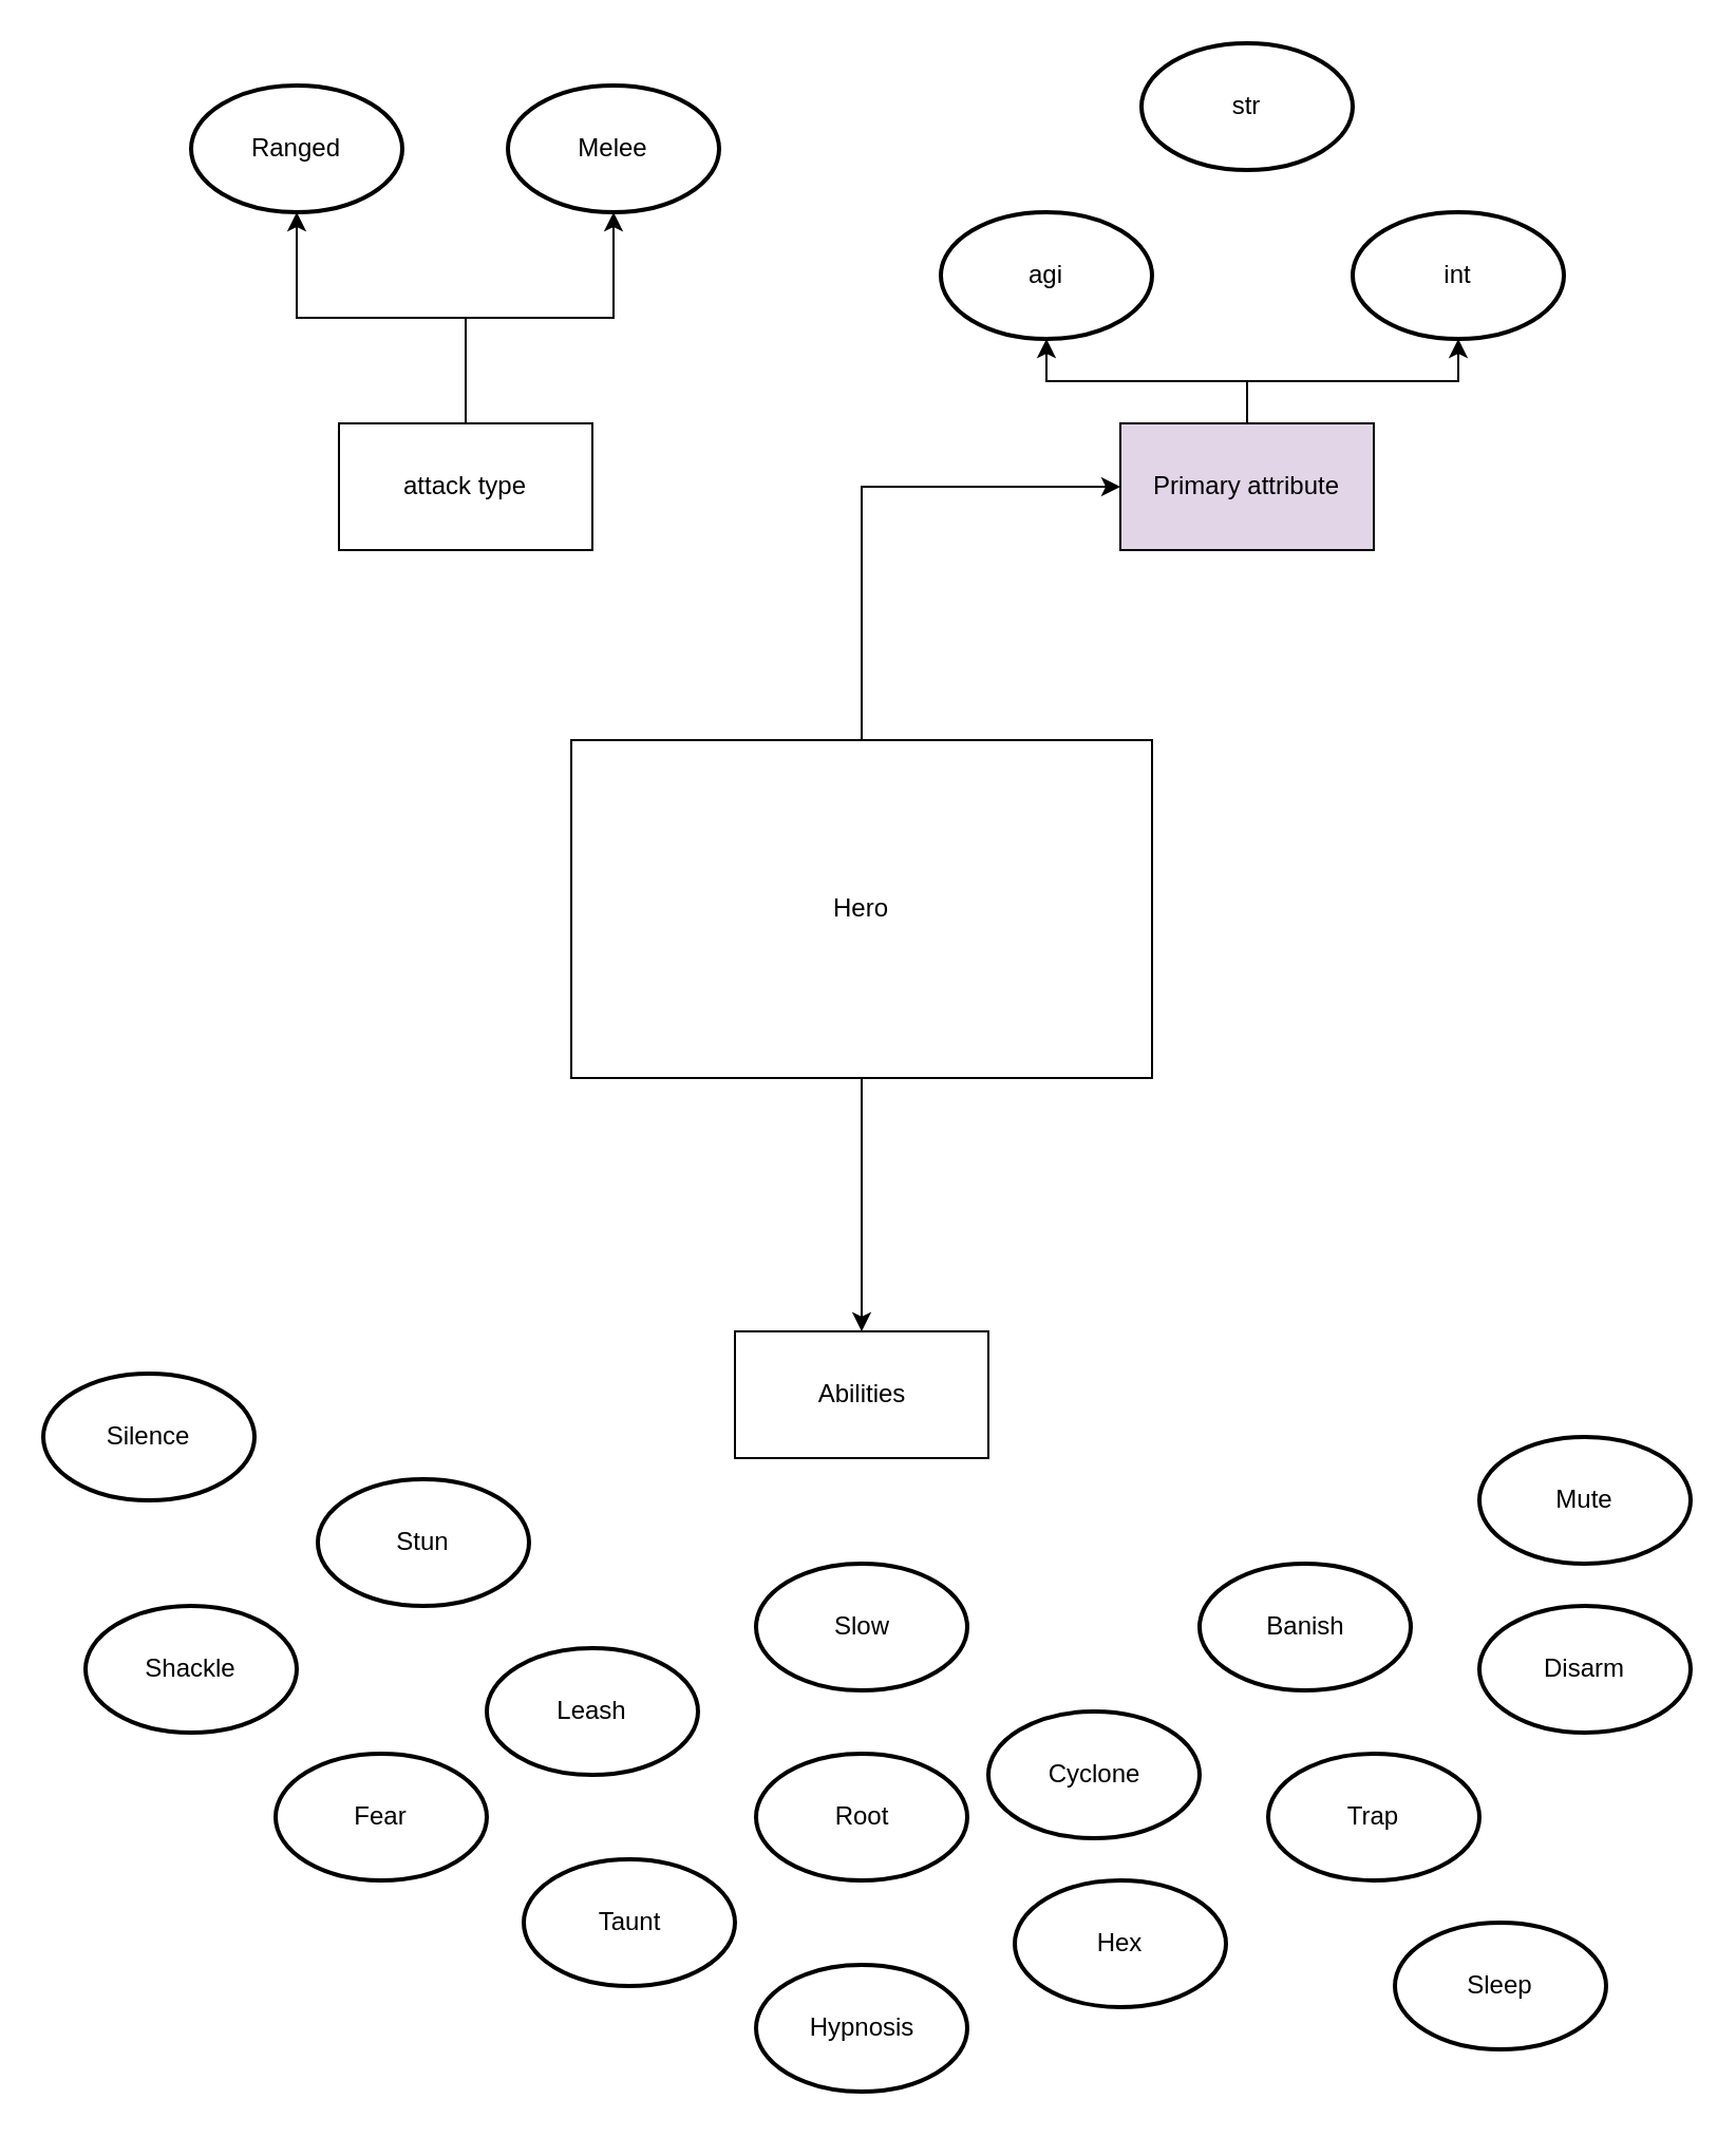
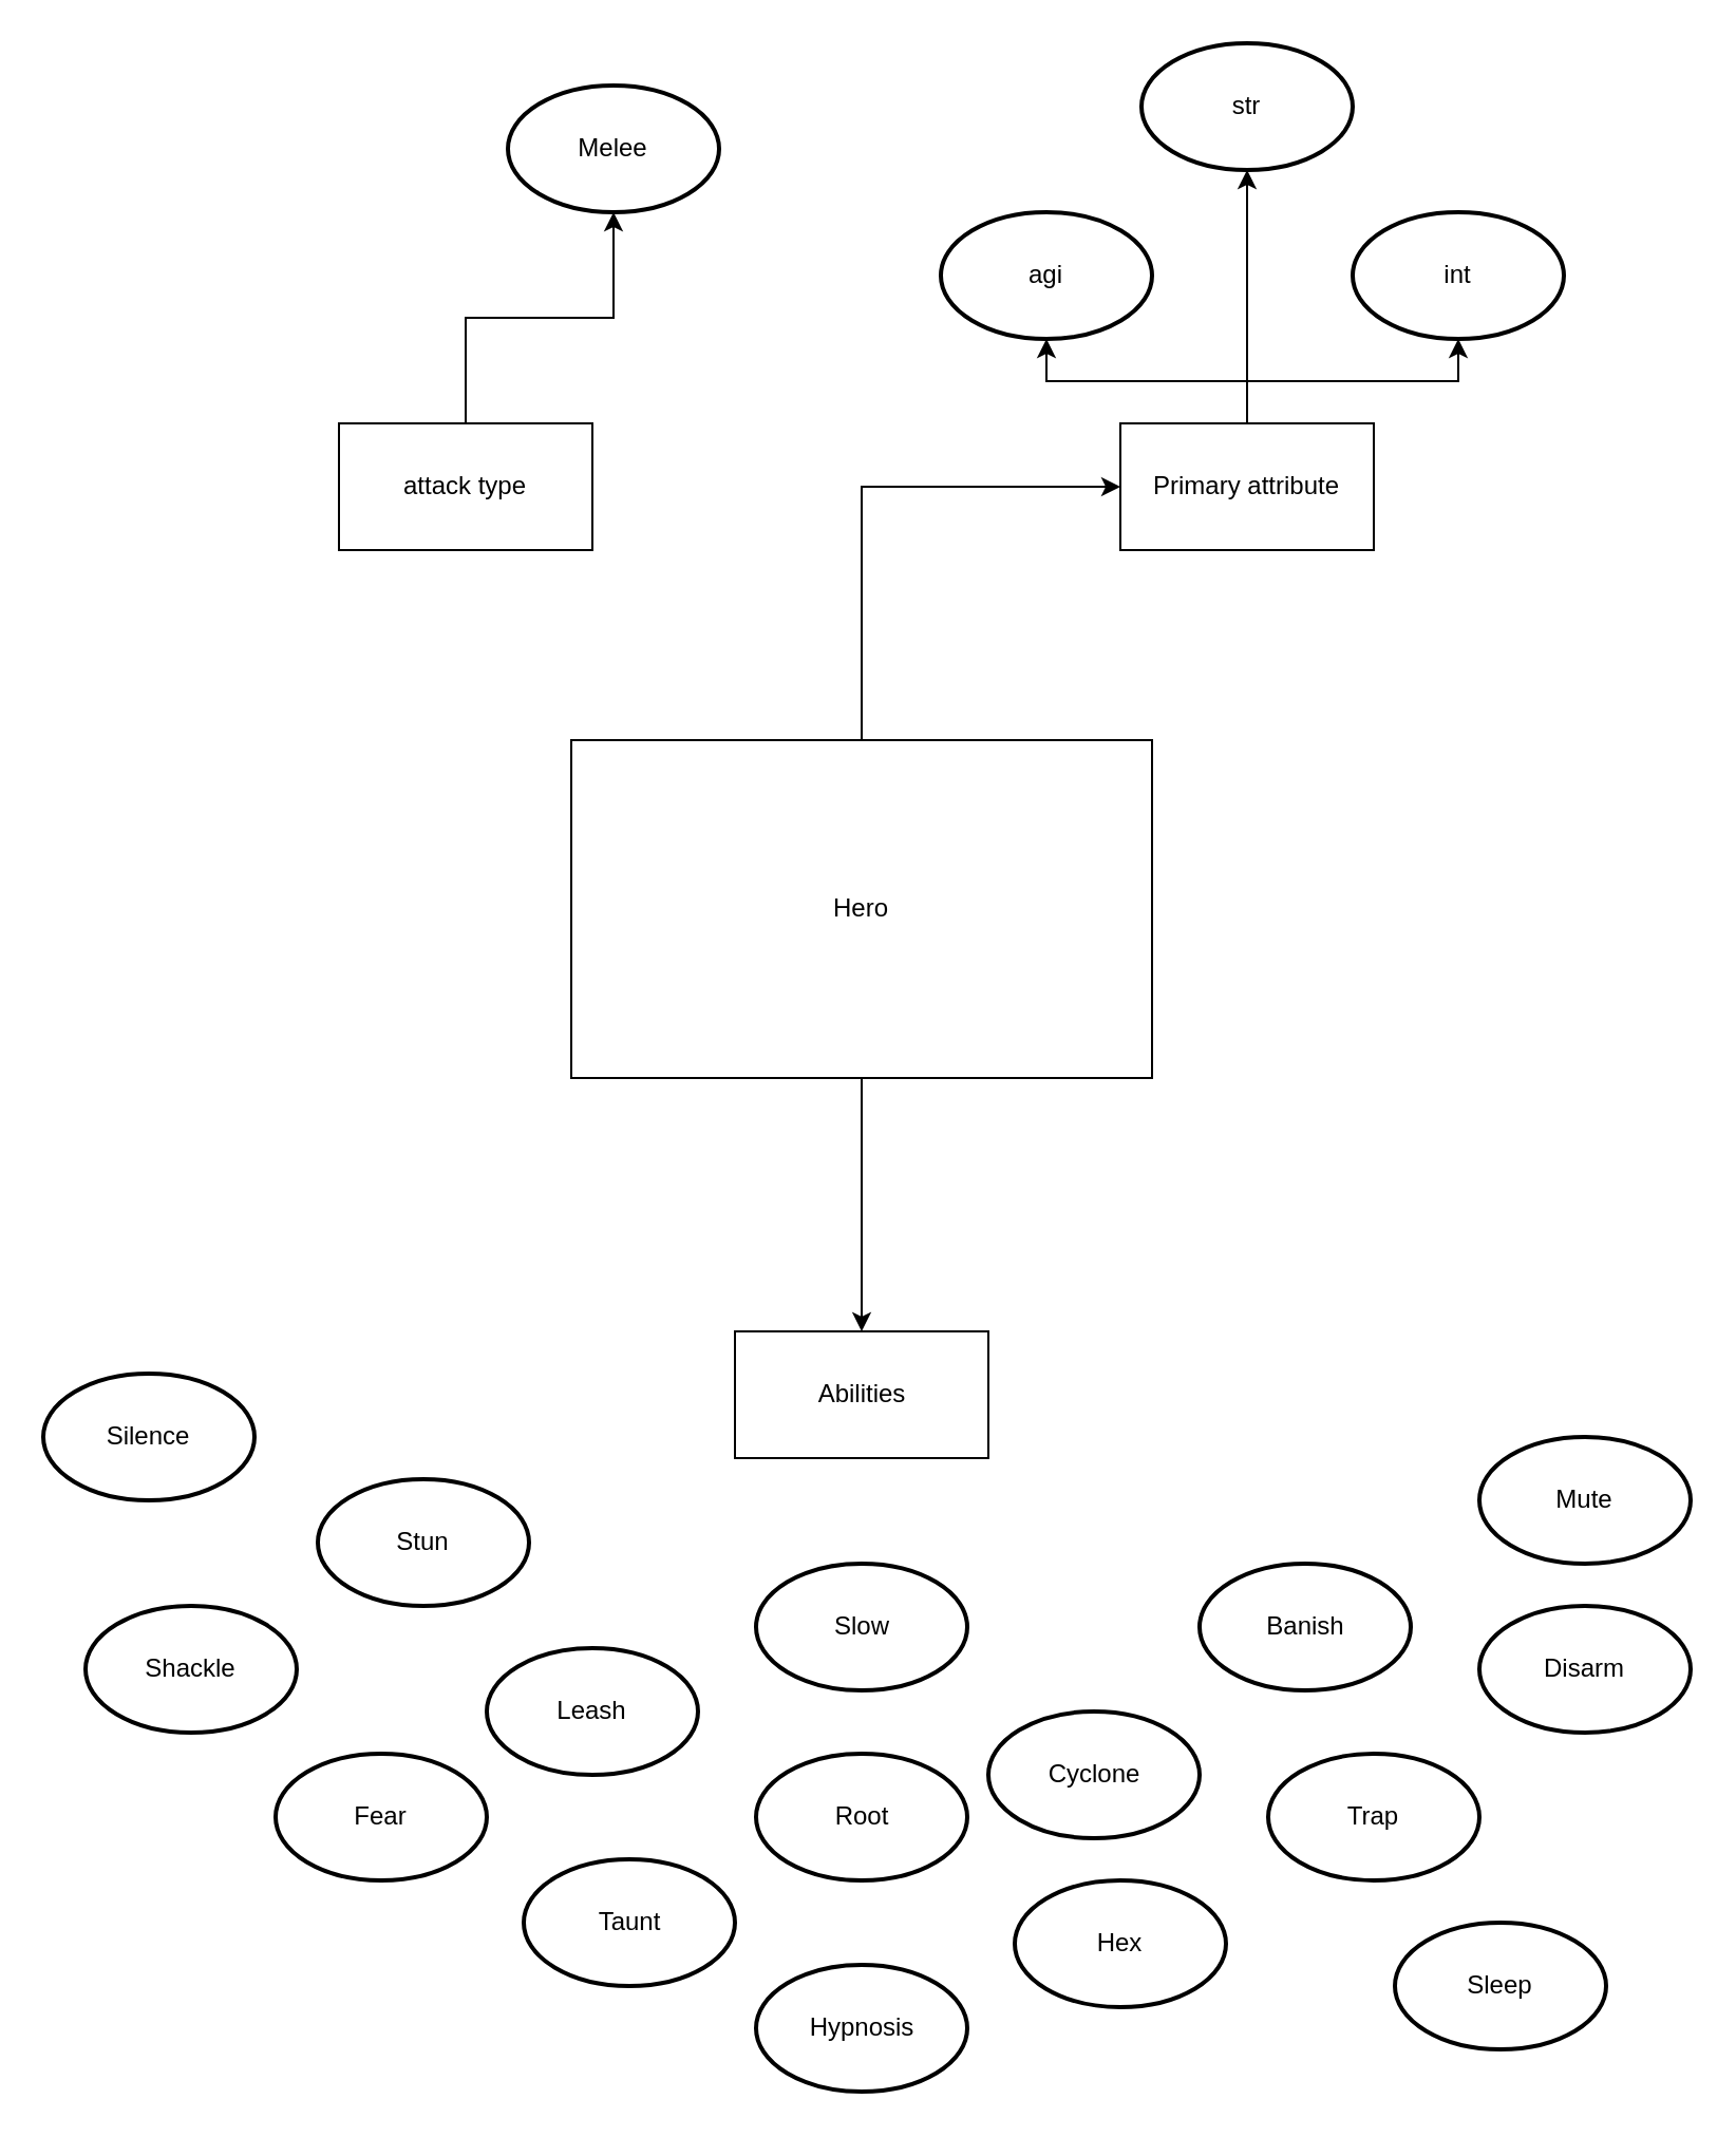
  <mxCell id="0" />
  <mxCell id="1" parent="0" />
  <mxCell id="2" style="edgeStyle=orthogonalEdgeStyle;rounded=0;orthogonalLoop=1;jettySize=auto;html=1;entryX=0;entryY=0.5;entryDx=0;entryDy=0;" parent="1" source="4" target="11" edge="1"><mxGeometry relative="1" as="geometry" /></mxCell>
  <mxCell id="3" style="edgeStyle=orthogonalEdgeStyle;rounded=0;orthogonalLoop=1;jettySize=auto;html=1;exitX=0.5;exitY=1;exitDx=0;exitDy=0;entryX=0.5;entryY=0;entryDx=0;entryDy=0;" parent="1" source="4" target="17" edge="1"><mxGeometry relative="1" as="geometry" /></mxCell>
  <mxCell id="4" value="Hero" style="rounded=0;whiteSpace=wrap;html=1;" parent="1" vertex="1"><mxGeometry x="270" y="350" width="275" height="160" as="geometry" /></mxCell>
- <mxCell id="5" style="edgeStyle=orthogonalEdgeStyle;rounded=0;orthogonalLoop=1;jettySize=auto;html=1;exitX=0.5;exitY=0;exitDx=0;exitDy=0;entryX=0.5;entryY=1;entryDx=0;entryDy=0;entryPerimeter=0;" parent="1" source="7" target="12" edge="1"><mxGeometry relative="1" as="geometry" /></mxCell>
  <mxCell id="6" style="edgeStyle=orthogonalEdgeStyle;rounded=0;orthogonalLoop=1;jettySize=auto;html=1;entryX=0.5;entryY=1;entryDx=0;entryDy=0;entryPerimeter=0;" parent="1" source="7" target="13" edge="1"><mxGeometry relative="1" as="geometry" /></mxCell>
  <mxCell id="7" value="attack type" style="rounded=0;whiteSpace=wrap;html=1;" parent="1" vertex="1"><mxGeometry x="160" y="200" width="120" height="60" as="geometry" /></mxCell>
+ <mxCell id="8" style="edgeStyle=orthogonalEdgeStyle;rounded=0;orthogonalLoop=1;jettySize=auto;html=1;exitX=0.5;exitY=0;exitDx=0;exitDy=0;entryX=0.5;entryY=1;entryDx=0;entryDy=0;entryPerimeter=0;" parent="1" source="11" target="15" edge="1"><mxGeometry relative="1" as="geometry" /></mxCell>
  <mxCell id="9" style="edgeStyle=orthogonalEdgeStyle;rounded=0;orthogonalLoop=1;jettySize=auto;html=1;entryX=0.5;entryY=1;entryDx=0;entryDy=0;entryPerimeter=0;" parent="1" source="11" target="14" edge="1"><mxGeometry relative="1" as="geometry" /></mxCell>
  <mxCell id="10" style="edgeStyle=orthogonalEdgeStyle;rounded=0;orthogonalLoop=1;jettySize=auto;html=1;entryX=0.5;entryY=1;entryDx=0;entryDy=0;entryPerimeter=0;" parent="1" source="11" target="16" edge="1"><mxGeometry relative="1" as="geometry" /></mxCell>
- <mxCell id="11" value="Primary attribute" style="rounded=0;whiteSpace=wrap;html=1;fillColor=#e1d5e7;" parent="1" vertex="1"><mxGeometry x="530" y="200" width="120" height="60" as="geometry" /></mxCell>
- <mxCell id="12" value="Ranged" style="strokeWidth=2;html=1;shape=mxgraph.flowchart.start_1;whiteSpace=wrap;" parent="1" vertex="1"><mxGeometry x="90" y="40" width="100" height="60" as="geometry" /></mxCell>
+ <mxCell id="11" value="Primary attribute" style="rounded=0;whiteSpace=wrap;html=1;" parent="1" vertex="1"><mxGeometry x="530" y="200" width="120" height="60" as="geometry" /></mxCell>
  <mxCell id="13" value="Melee" style="strokeWidth=2;html=1;shape=mxgraph.flowchart.start_1;whiteSpace=wrap;" parent="1" vertex="1"><mxGeometry x="240" y="40" width="100" height="60" as="geometry" /></mxCell>
  <mxCell id="14" value="agi" style="strokeWidth=2;html=1;shape=mxgraph.flowchart.start_1;whiteSpace=wrap;" parent="1" vertex="1"><mxGeometry x="445" y="100" width="100" height="60" as="geometry" /></mxCell>
  <mxCell id="15" value="str" style="strokeWidth=2;html=1;shape=mxgraph.flowchart.start_1;whiteSpace=wrap;" parent="1" vertex="1"><mxGeometry x="540" y="20" width="100" height="60" as="geometry" /></mxCell>
  <mxCell id="16" value="int" style="strokeWidth=2;html=1;shape=mxgraph.flowchart.start_1;whiteSpace=wrap;" parent="1" vertex="1"><mxGeometry x="640" y="100" width="100" height="60" as="geometry" /></mxCell>
  <mxCell id="17" value="&lt;div&gt;Abilities&lt;/div&gt;" style="rounded=0;whiteSpace=wrap;html=1;" parent="1" vertex="1"><mxGeometry x="347.5" y="630" width="120" height="60" as="geometry" /></mxCell>
  <mxCell id="18" value="Stun" style="strokeWidth=2;html=1;shape=mxgraph.flowchart.start_1;whiteSpace=wrap;" parent="1" vertex="1"><mxGeometry x="150" y="700" width="100" height="60" as="geometry" /></mxCell>
  <mxCell id="19" value="Silence" style="strokeWidth=2;html=1;shape=mxgraph.flowchart.start_1;whiteSpace=wrap;" parent="1" vertex="1"><mxGeometry x="20" y="650" width="100" height="60" as="geometry" /></mxCell>
  <mxCell id="20" value="Shackle" style="strokeWidth=2;html=1;shape=mxgraph.flowchart.start_1;whiteSpace=wrap;" parent="1" vertex="1"><mxGeometry x="40" y="760" width="100" height="60" as="geometry" /></mxCell>
  <mxCell id="21" value="&lt;div&gt;Root&lt;/div&gt;" style="strokeWidth=2;html=1;shape=mxgraph.flowchart.start_1;whiteSpace=wrap;" parent="1" vertex="1"><mxGeometry x="357.5" y="830" width="100" height="60" as="geometry" /></mxCell>
  <mxCell id="22" value="Leash" style="strokeWidth=2;html=1;shape=mxgraph.flowchart.start_1;whiteSpace=wrap;" parent="1" vertex="1"><mxGeometry x="230" y="780" width="100" height="60" as="geometry" /></mxCell>
  <mxCell id="23" value="&lt;div&gt;Hex&lt;/div&gt;" style="strokeWidth=2;html=1;shape=mxgraph.flowchart.start_1;whiteSpace=wrap;" parent="1" vertex="1"><mxGeometry x="480" y="890" width="100" height="60" as="geometry" /></mxCell>
  <mxCell id="24" value="Cyclone" style="strokeWidth=2;html=1;shape=mxgraph.flowchart.start_1;whiteSpace=wrap;" parent="1" vertex="1"><mxGeometry x="467.5" y="810" width="100" height="60" as="geometry" /></mxCell>
  <mxCell id="25" value="Banish" style="strokeWidth=2;html=1;shape=mxgraph.flowchart.start_1;whiteSpace=wrap;" parent="1" vertex="1"><mxGeometry x="567.5" y="740" width="100" height="60" as="geometry" /></mxCell>
  <mxCell id="26" value="&lt;div&gt;Mute&lt;/div&gt;" style="strokeWidth=2;html=1;shape=mxgraph.flowchart.start_1;whiteSpace=wrap;" parent="1" vertex="1"><mxGeometry x="700" y="680" width="100" height="60" as="geometry" /></mxCell>
  <mxCell id="27" value="&lt;div&gt;Disarm&lt;/div&gt;" style="strokeWidth=2;html=1;shape=mxgraph.flowchart.start_1;whiteSpace=wrap;" parent="1" vertex="1"><mxGeometry x="700" y="760" width="100" height="60" as="geometry" /></mxCell>
  <mxCell id="28" value="&lt;div&gt;Slow&lt;/div&gt;" style="strokeWidth=2;html=1;shape=mxgraph.flowchart.start_1;whiteSpace=wrap;" parent="1" vertex="1"><mxGeometry x="357.5" y="740" width="100" height="60" as="geometry" /></mxCell>
  <mxCell id="29" value="&lt;div&gt;Trap&lt;/div&gt;" style="strokeWidth=2;html=1;shape=mxgraph.flowchart.start_1;whiteSpace=wrap;" parent="1" vertex="1"><mxGeometry x="600" y="830" width="100" height="60" as="geometry" /></mxCell>
  <mxCell id="30" value="Taunt" style="strokeWidth=2;html=1;shape=mxgraph.flowchart.start_1;whiteSpace=wrap;" parent="1" vertex="1"><mxGeometry x="247.5" y="880" width="100" height="60" as="geometry" /></mxCell>
  <mxCell id="31" value="Fear" style="strokeWidth=2;html=1;shape=mxgraph.flowchart.start_1;whiteSpace=wrap;" parent="1" vertex="1"><mxGeometry x="130" y="830" width="100" height="60" as="geometry" /></mxCell>
  <mxCell id="32" value="Hypnosis" style="strokeWidth=2;html=1;shape=mxgraph.flowchart.start_1;whiteSpace=wrap;" parent="1" vertex="1"><mxGeometry x="357.5" y="930" width="100" height="60" as="geometry" /></mxCell>
  <mxCell id="33" value="&lt;div&gt;Sleep&lt;/div&gt;" style="strokeWidth=2;html=1;shape=mxgraph.flowchart.start_1;whiteSpace=wrap;" vertex="1" parent="1"><mxGeometry x="660" y="910" width="100" height="60" as="geometry" /></mxCell>
